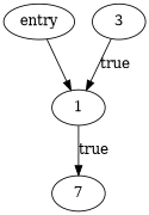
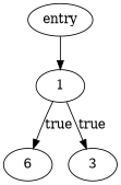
  digraph {
    n1 [label=entry]
    1
-   7
+   7 [label=6]
    3
    n1 -> 1
    1 -> 7 [label=true]
-   3 -> 1 [label=true]
+   1 -> 3 [label=true]
  }
